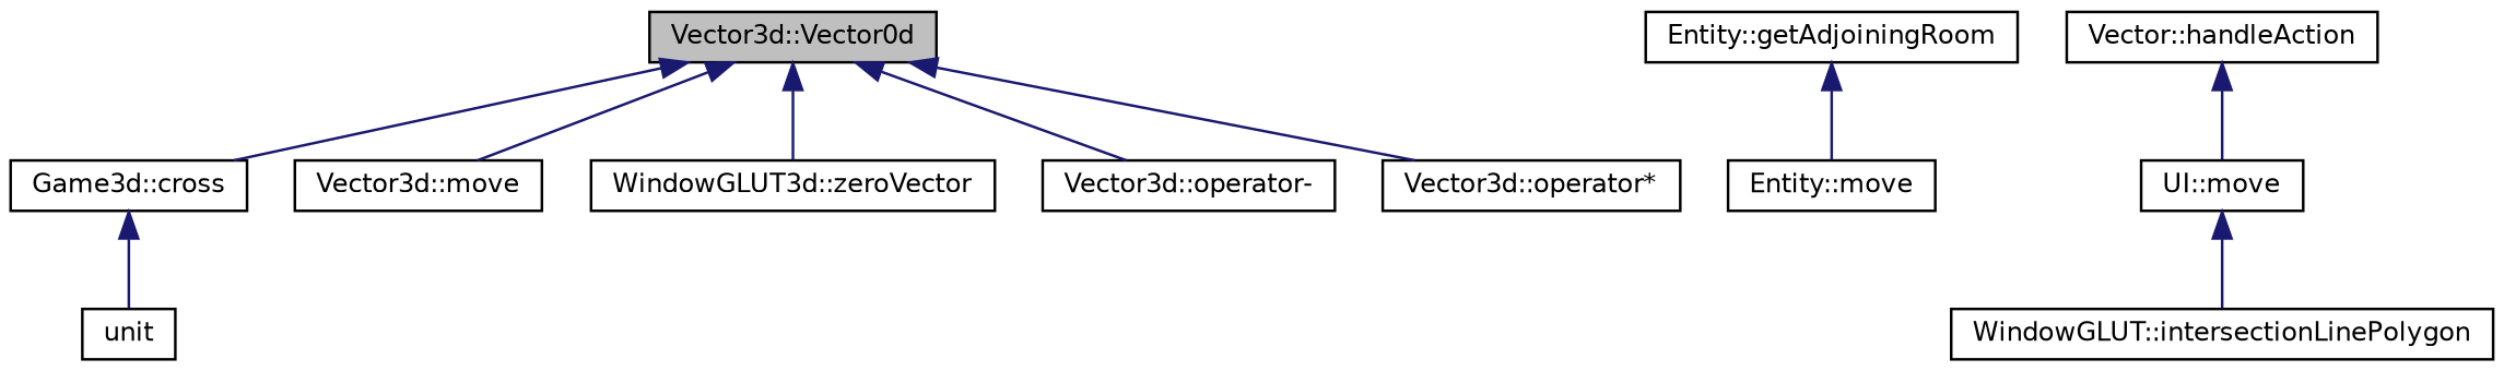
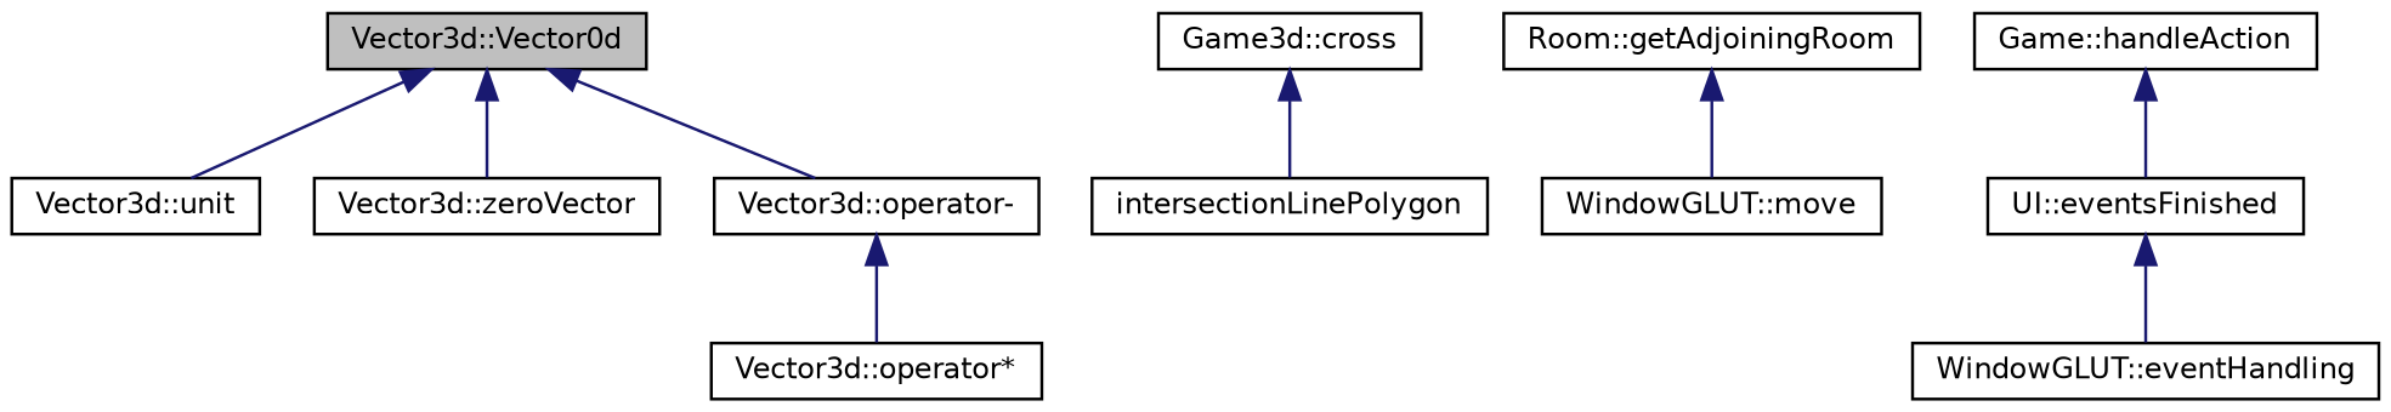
  digraph {
    rankdir=TB
    node [color=black fillcolor=white fontname=Helvetica fontsize=10 shape=record style=filled]
    edge [color=midnightblue dir=back fontname=Helvetica fontsize=10 labelfontname=Helvetica labelfontsize=10 style=solid]
    n1 [fillcolor=grey75 fontcolor=black height=0.2 label="Vector3d::Vector0d" width=0.4]
    n2 [height=0.2 label="Game3d::cross" width=0.4]
-   n3 [height=0.2 label="Vector3d::move" width=0.4]
-   n4 [height=0.2 label="WindowGLUT3d::zeroVector" width=0.4]
+   n3 [height=0.2 label="Vector3d::unit" width=0.4]
+   n4 [height=0.2 label="Vector3d::zeroVector" width=0.4]
    n5 [height=0.2 label="Vector3d::operator-" width=0.4]
    n6 [height=0.2 label="Vector3d::operator*" width=0.4]
-   n7 [height=0.2 label=unit width=0.4]
-   n8 [height=0.2 label="Entity::getAdjoiningRoom" width=0.4]
-   n9 [height=0.2 label="Entity::move" width=0.4]
-   n10 [height=0.2 label="Vector::handleAction" width=0.4]
-   n11 [height=0.2 label="UI::move" width=0.4]
-   n12 [height=0.2 label="WindowGLUT::intersectionLinePolygon" width=0.4]
-   n1 -> n2
+   n7 [height=0.2 label=intersectionLinePolygon width=0.4]
+   n8 [height=0.2 label="Room::getAdjoiningRoom" width=0.4]
+   n9 [height=0.2 label="WindowGLUT::move" width=0.4]
+   n10 [height=0.2 label="Game::handleAction" width=0.4]
+   n11 [height=0.2 label="UI::eventsFinished" width=0.4]
+   n12 [height=0.2 label="WindowGLUT::eventHandling" width=0.4]
    n1 -> n3
    n1 -> n4
    n1 -> n5
-   n1 -> n6
+   n5 -> n6
    n2 -> n7
    n8 -> n9
    n10 -> n11
    n11 -> n12
  }
